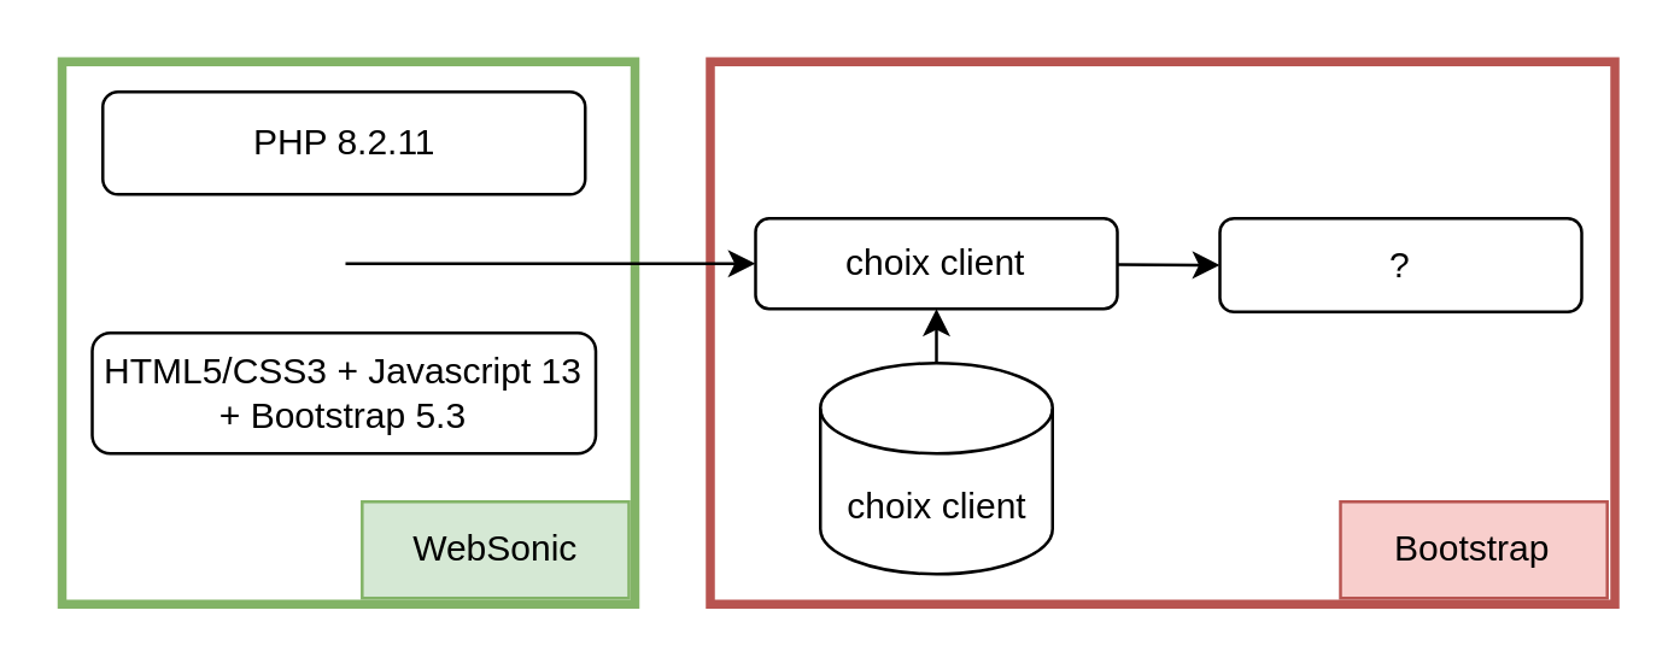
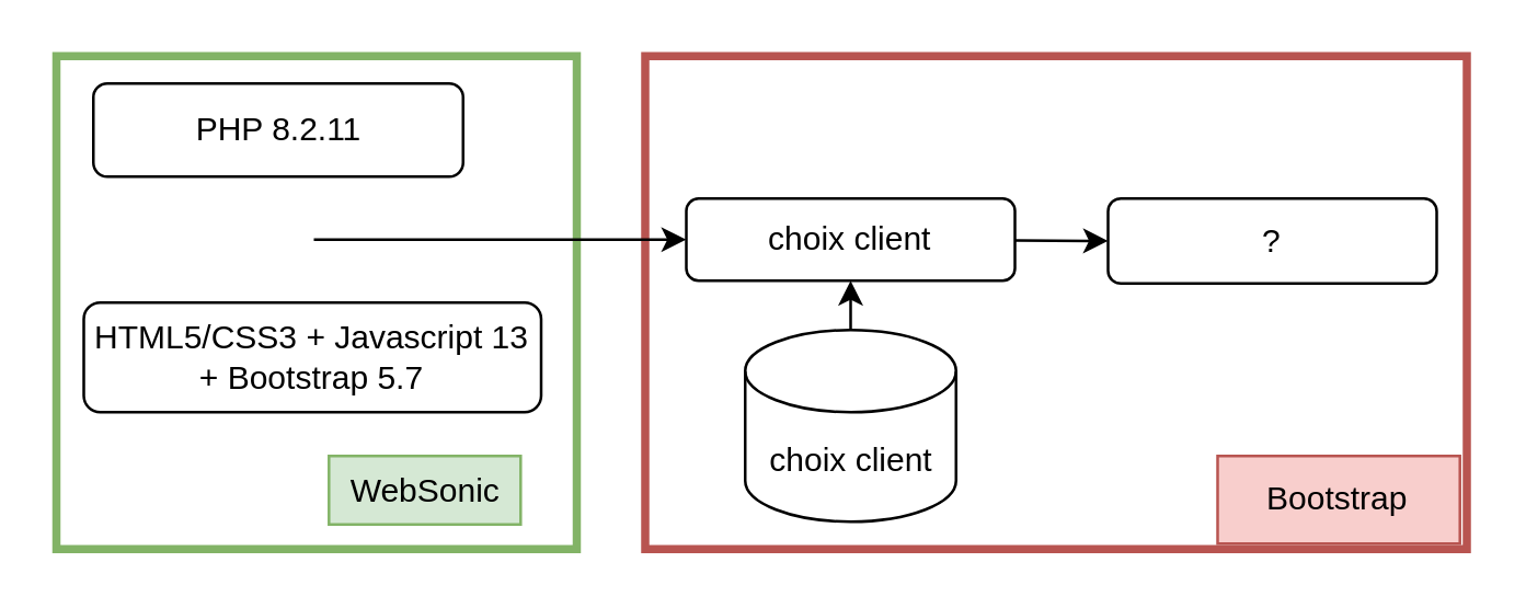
  <mxCell id="0" />
  <mxCell id="1" parent="0" />
  <mxCell id="2" value="" style="rounded=0;whiteSpace=wrap;html=1;fillColor=none;strokeColor=#82b366;strokeWidth=3;" vertex="1" parent="1"><mxGeometry x="20" y="20" width="190" height="180" as="geometry" /></mxCell>
- <mxCell id="3" value="WebSonic" style="rounded=0;whiteSpace=wrap;html=1;fillColor=#d5e8d4;strokeColor=#82b366;" vertex="1" parent="1"><mxGeometry x="119.519" y="166" width="88.484" height="32" as="geometry" /></mxCell>
- <mxCell id="4" value="HTML5/CSS3 + Javascript 13 + Bootstrap 5.3" style="rounded=1;whiteSpace=wrap;html=1;" vertex="1" parent="1"><mxGeometry x="30" y="110" width="167" height="40" as="geometry" /></mxCell>
- <mxCell id="5" value="PHP 8.2.11" style="rounded=1;whiteSpace=wrap;html=1;" vertex="1" parent="1"><mxGeometry x="33.5" y="30" width="160" height="34" as="geometry" /></mxCell>
+ <mxCell id="3" value="WebSonic" style="rounded=0;whiteSpace=wrap;html=1;fillColor=#d5e8d4;strokeColor=#82b366;" vertex="1" parent="1"><mxGeometry x="119.519" y="166" width="70" height="25" as="geometry" /></mxCell>
+ <mxCell id="4" value="HTML5/CSS3 + Javascript 13 + Bootstrap 5.7" style="rounded=1;whiteSpace=wrap;html=1;" vertex="1" parent="1"><mxGeometry x="30" y="110" width="167" height="40" as="geometry" /></mxCell>
+ <mxCell id="5" value="PHP 8.2.11" style="rounded=1;whiteSpace=wrap;html=1;" vertex="1" parent="1"><mxGeometry x="33.5" y="30" width="135" height="34" as="geometry" /></mxCell>
  <mxCell id="6" value="" style="rounded=0;whiteSpace=wrap;html=1;fillColor=none;strokeColor=#b85450;strokeWidth=3;" vertex="1" parent="1"><mxGeometry x="235" y="20" width="300" height="180" as="geometry" /></mxCell>
  <mxCell id="7" value="" style="endArrow=classic;html=1;rounded=0;entryX=0;entryY=0.5;entryDx=0;entryDy=0;startArrow=none;startFill=0;endFill=1;" edge="1" parent="1" source="13" target="9"><mxGeometry width="50" height="50" relative="1" as="geometry"><mxPoint x="120" y="87" as="sourcePoint" /><mxPoint x="428" y="87" as="targetPoint" /></mxGeometry></mxCell>
  <mxCell id="8" value="Bootstrap" style="rounded=0;whiteSpace=wrap;html=1;fillColor=#f8cecc;strokeColor=#b85450;" vertex="1" parent="1"><mxGeometry x="443.999" y="166" width="88.484" height="32" as="geometry" /></mxCell>
  <mxCell id="9" value="?" style="rounded=1;whiteSpace=wrap;html=1;" vertex="1" parent="1"><mxGeometry x="404" y="72" width="120" height="31" as="geometry" /></mxCell>
  <mxCell id="10" value="choix client" style="shape=cylinder3;whiteSpace=wrap;html=1;boundedLbl=1;backgroundOutline=1;size=15;" vertex="1" parent="1"><mxGeometry x="271.5" y="120" width="77" height="70" as="geometry" /></mxCell>
  <mxCell id="11" value="" style="endArrow=none;html=1;rounded=0;entryX=0.5;entryY=0;entryDx=0;entryDy=0;entryPerimeter=0;endFill=0;startArrow=classic;startFill=1;" edge="1" parent="1" source="13" target="10"><mxGeometry width="50" height="50" relative="1" as="geometry"><mxPoint x="590" y="370" as="sourcePoint" /><mxPoint x="640" y="320" as="targetPoint" /></mxGeometry></mxCell>
  <mxCell id="12" value="" style="endArrow=classic;html=1;rounded=0;entryX=0;entryY=0.5;entryDx=0;entryDy=0;startArrow=none;startFill=0;endFill=1;" edge="1" parent="1" target="13"><mxGeometry width="50" height="50" relative="1" as="geometry"><mxPoint x="114" y="87" as="sourcePoint" /><mxPoint x="254" y="87" as="targetPoint" /></mxGeometry></mxCell>
  <mxCell id="13" value="choix client" style="rounded=1;whiteSpace=wrap;html=1;" vertex="1" parent="1"><mxGeometry x="250" y="72" width="120" height="30" as="geometry" /></mxCell>
